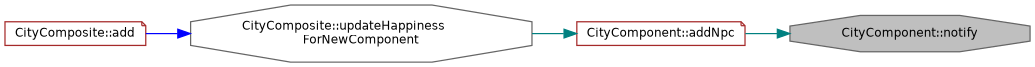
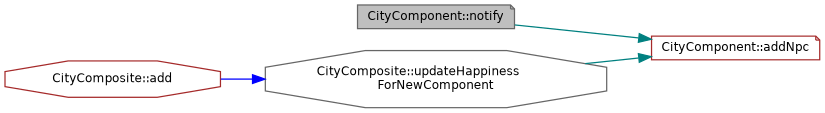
  digraph {
    rankdir=RL
    node [color=gray40 fillcolor=white fontname=Helvetica fontsize=10 shape=note style=filled]
    edge [color=teal dir=back fontname=Helvetica fontsize=10 labelfontname=Helvetica labelfontsize=10 style=solid]
-   n1 [fillcolor=grey75 fontcolor=black height=0.2 label="CityComponent::notify" shape=octagon width=0.4]
+   n1 [fillcolor=grey75 fontcolor=black height=0.2 label="CityComponent::notify" width=0.4]
    n2 [color=brown height=0.2 label="CityComponent::addNpc" width=0.4]
    n3 [height=0.2 label="CityComposite::updateHappiness\lForNewComponent" shape=octagon width=0.4]
-   n4 [color=brown height=0.2 label="CityComposite::add" width=0.4]
-   n1 -> n2
+   n4 [color=brown height=0.2 label="CityComposite::add" shape=octagon width=0.4]
+   n2 -> n1
    n2 -> n3
    n3 -> n4 [color=blue]
  }
